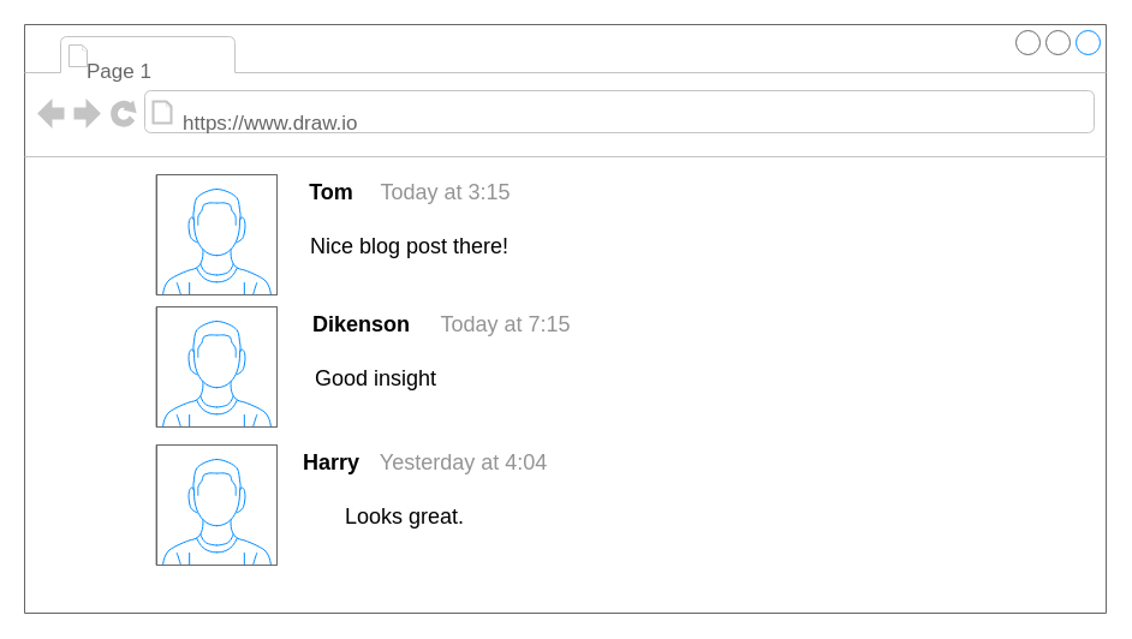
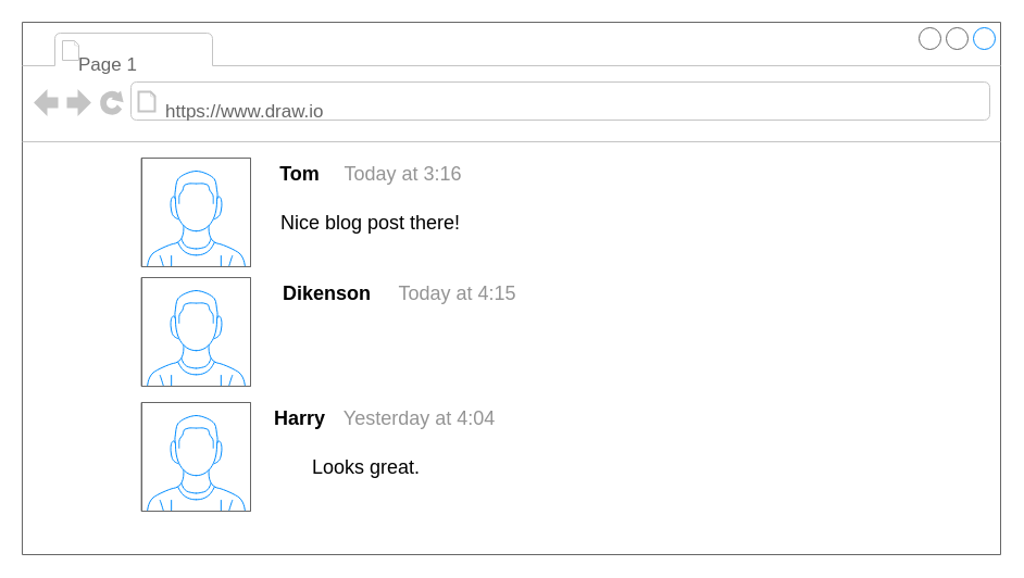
  <mxCell id="0" />
  <mxCell id="1" parent="0" />
  <mxCell id="2" value="" style="strokeWidth=1;shadow=0;dashed=0;align=center;html=1;shape=mxgraph.mockup.containers.browserWindow;rSize=0;strokeColor=#666666;strokeColor2=#008cff;strokeColor3=#c4c4c4;mainText=,;recursiveResize=0;" vertex="1" parent="1"><mxGeometry x="20" y="20" width="900" height="490" as="geometry" /></mxCell>
  <mxCell id="3" value="Page 1" style="strokeWidth=1;shadow=0;dashed=0;align=center;html=1;shape=mxgraph.mockup.containers.anchor;fontSize=17;fontColor=#666666;align=left;" vertex="1" parent="2"><mxGeometry x="50" y="27" width="110" height="26" as="geometry" /></mxCell>
  <mxCell id="4" value="https://www.draw.io" style="strokeWidth=1;shadow=0;dashed=0;align=center;html=1;shape=mxgraph.mockup.containers.anchor;rSize=0;fontSize=17;fontColor=#666666;align=left;" vertex="1" parent="2"><mxGeometry x="130" y="60" width="250" height="45" as="geometry" /></mxCell>
  <mxCell id="5" value="" style="verticalLabelPosition=bottom;shadow=0;dashed=0;align=center;html=1;verticalAlign=top;strokeWidth=1;shape=mxgraph.mockup.containers.userMale;strokeColor=#666666;strokeColor2=#008cff;" vertex="1" parent="2"><mxGeometry x="110" y="125" width="100" height="100" as="geometry" /></mxCell>
  <mxCell id="6" value="Tom" style="text;html=1;resizable=0;autosize=1;align=center;verticalAlign=middle;points=[];fillColor=none;strokeColor=none;rounded=0;fontStyle=1;fontSize=18;" vertex="1" parent="2"><mxGeometry x="230" y="125" width="50" height="30" as="geometry" /></mxCell>
  <mxCell id="7" value="Nice blog post there!" style="text;html=1;resizable=0;autosize=1;align=center;verticalAlign=middle;points=[];fillColor=none;strokeColor=none;rounded=0;fontSize=18;" vertex="1" parent="2"><mxGeometry x="230" y="170" width="180" height="30" as="geometry" /></mxCell>
- <mxCell id="8" value="Today at 3:15" style="text;html=1;resizable=0;autosize=1;align=center;verticalAlign=middle;points=[];fillColor=none;strokeColor=none;rounded=0;fontSize=18;fontColor=#949494;" vertex="1" parent="2"><mxGeometry x="290" y="125" width="120" height="30" as="geometry" /></mxCell>
+ <mxCell id="8" value="Today at 3:16" style="text;html=1;resizable=0;autosize=1;align=center;verticalAlign=middle;points=[];fillColor=none;strokeColor=none;rounded=0;fontSize=18;fontColor=#949494;" vertex="1" parent="2"><mxGeometry x="290" y="125" width="120" height="30" as="geometry" /></mxCell>
  <mxCell id="9" value="" style="verticalLabelPosition=bottom;shadow=0;dashed=0;align=center;html=1;verticalAlign=top;strokeWidth=1;shape=mxgraph.mockup.containers.userMale;strokeColor=#666666;strokeColor2=#008cff;" vertex="1" parent="2"><mxGeometry x="110" y="235" width="100" height="100" as="geometry" /></mxCell>
  <mxCell id="10" value="Dikenson" style="text;html=1;resizable=0;autosize=1;align=center;verticalAlign=middle;points=[];fillColor=none;strokeColor=none;rounded=0;fontStyle=1;fontSize=18;" vertex="1" parent="2"><mxGeometry x="230" y="235" width="100" height="30" as="geometry" /></mxCell>
- <mxCell id="11" value="Today at 7:15" style="text;html=1;resizable=0;autosize=1;align=center;verticalAlign=middle;points=[];fillColor=none;strokeColor=none;rounded=0;fontSize=18;fontColor=#949494;" vertex="1" parent="2"><mxGeometry x="340" y="235" width="120" height="30" as="geometry" /></mxCell>
- <mxCell id="12" value="Good insight" style="text;html=1;resizable=0;autosize=1;align=left;verticalAlign=middle;points=[];fillColor=none;strokeColor=none;rounded=0;fontSize=18;" vertex="1" parent="2"><mxGeometry x="240" y="280" width="120" height="30" as="geometry" /></mxCell>
+ <mxCell id="11" value="Today at 4:15" style="text;html=1;resizable=0;autosize=1;align=center;verticalAlign=middle;points=[];fillColor=none;strokeColor=none;rounded=0;fontSize=18;fontColor=#949494;" vertex="1" parent="2"><mxGeometry x="340" y="235" width="120" height="30" as="geometry" /></mxCell>
  <mxCell id="13" value="" style="verticalLabelPosition=bottom;shadow=0;dashed=0;align=center;html=1;verticalAlign=top;strokeWidth=1;shape=mxgraph.mockup.containers.userMale;strokeColor=#666666;strokeColor2=#008cff;" vertex="1" parent="2"><mxGeometry x="110" y="350" width="100" height="100" as="geometry" /></mxCell>
  <mxCell id="14" value="Harry" style="text;html=1;resizable=0;autosize=1;align=center;verticalAlign=middle;points=[];fillColor=none;strokeColor=none;rounded=0;fontStyle=1;fontSize=18;" vertex="1" parent="2"><mxGeometry x="225" y="350" width="60" height="30" as="geometry" /></mxCell>
  <mxCell id="15" value="Yesterday at 4:04" style="text;html=1;resizable=0;autosize=1;align=center;verticalAlign=middle;points=[];fillColor=none;strokeColor=none;rounded=0;fontSize=18;fontColor=#949494;" vertex="1" parent="2"><mxGeometry x="290" y="350" width="150" height="30" as="geometry" /></mxCell>
  <mxCell id="16" value="Looks great." style="text;html=1;resizable=0;autosize=1;align=left;verticalAlign=middle;points=[];fillColor=none;strokeColor=none;rounded=0;fontSize=18;" vertex="1" parent="2"><mxGeometry x="265" y="395" width="110" height="30" as="geometry" /></mxCell>
